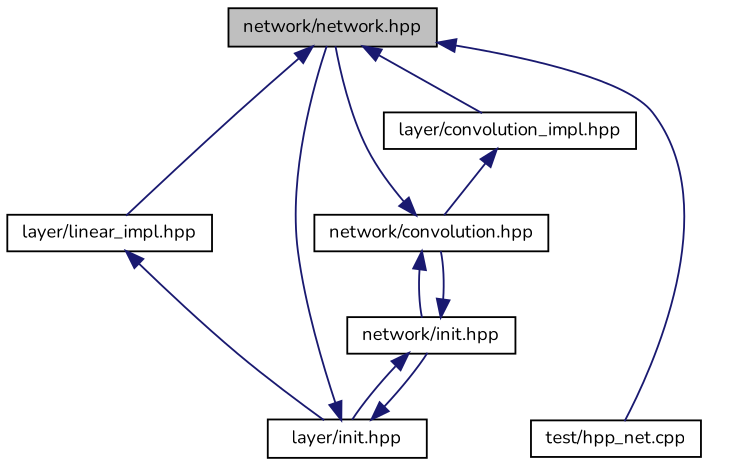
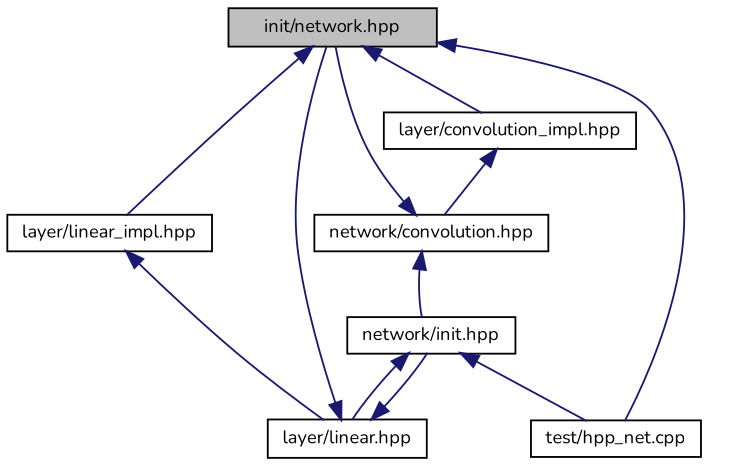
  digraph {
    fontname=Nunito
    node [color=black fillcolor=white fontname=Nunito fontsize=10 shape=record style=filled]
    edge [color=midnightblue dir=back fontname=Nunito fontsize=10 labelfontname=Helvetica labelfontsize=10 style=solid]
-   n1 [fillcolor=grey75 fontcolor=black height=0.2 label="network/network.hpp" width=0.4]
+   n1 [fillcolor=grey75 fontcolor=black height=0.2 label="init/network.hpp" width=0.4]
    n2 [height=0.2 label="layer/convolution_impl.hpp" width=0.4]
    n3 [height=0.2 label="layer/linear_impl.hpp" width=0.4]
    n4 [height=0.2 label="test/hpp_net.cpp" width=0.4]
    n5 [height=0.2 label="network/convolution.hpp" width=0.4]
-   n6 [height=0.2 label="layer/init.hpp" width=0.4]
+   n6 [height=0.2 label="layer/linear.hpp" width=0.4]
    n7 [height=0.2 label="network/init.hpp" width=0.4]
    n1 -> n2
    n1 -> n3
    n1 -> n4
    n2 -> n5
    n3 -> n6
    n5 -> n1
    n5 -> n7
    n6 -> n1
    n6 -> n7
-   n7 -> n5
+   n7 -> n4
    n7 -> n6
  }
